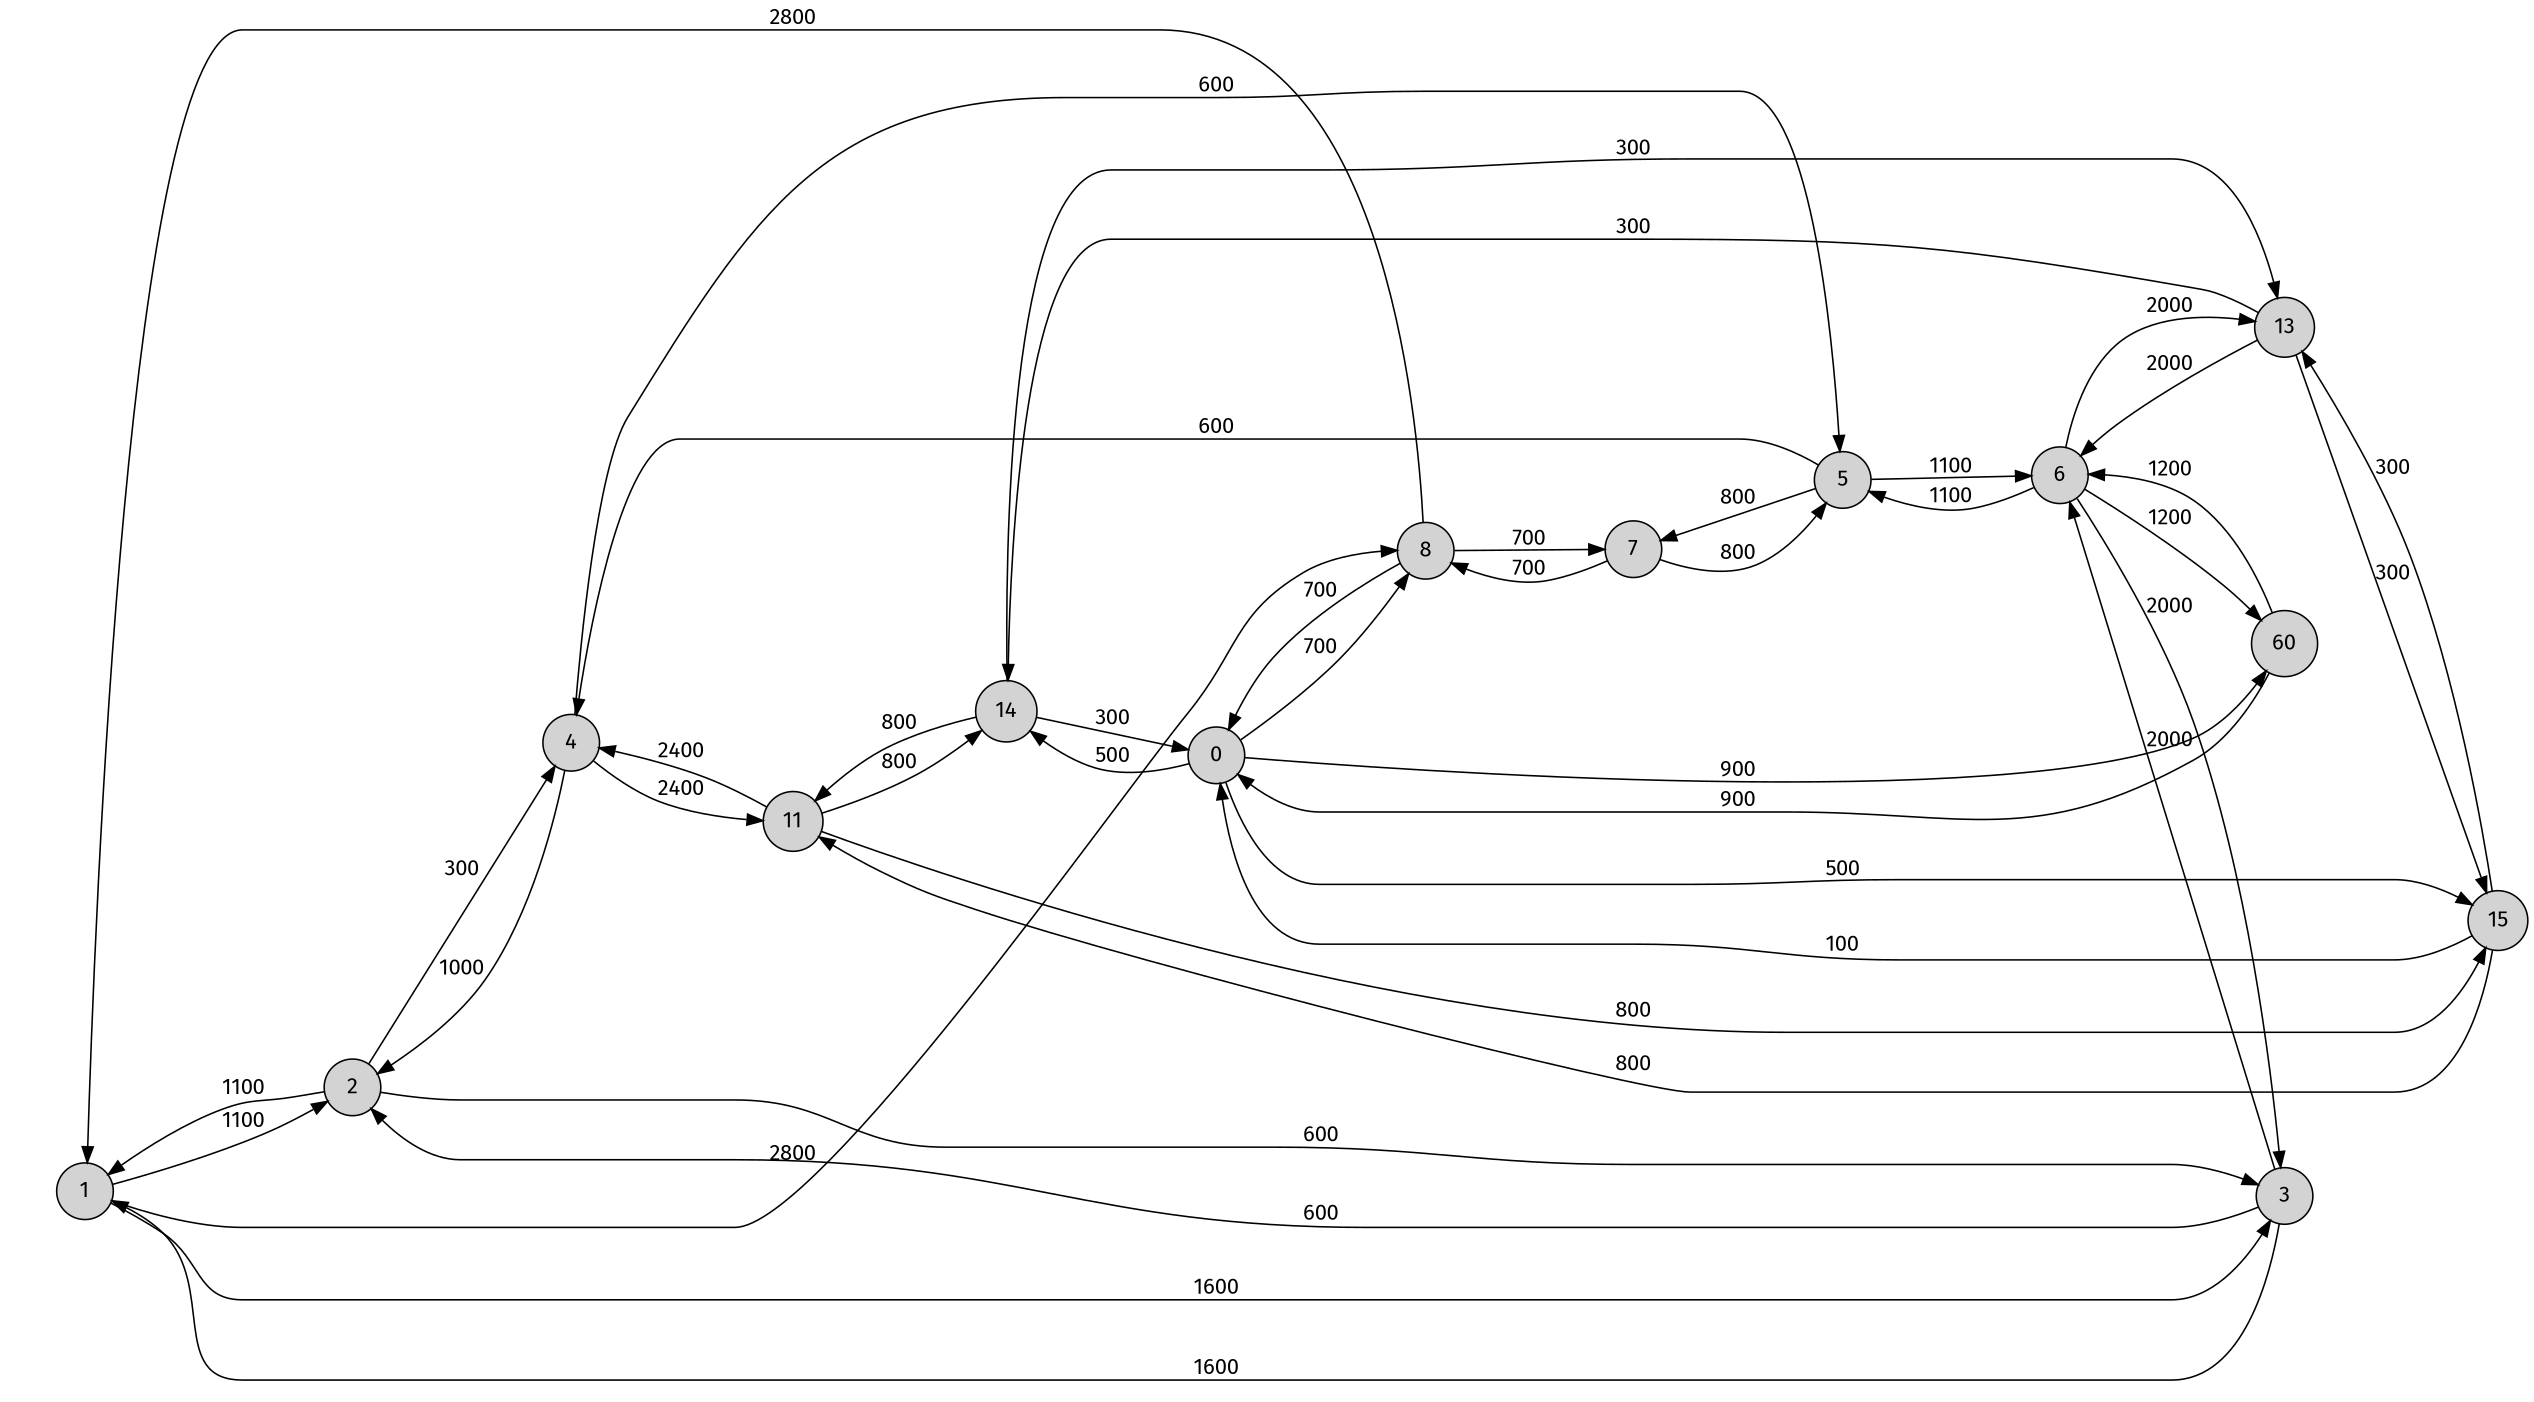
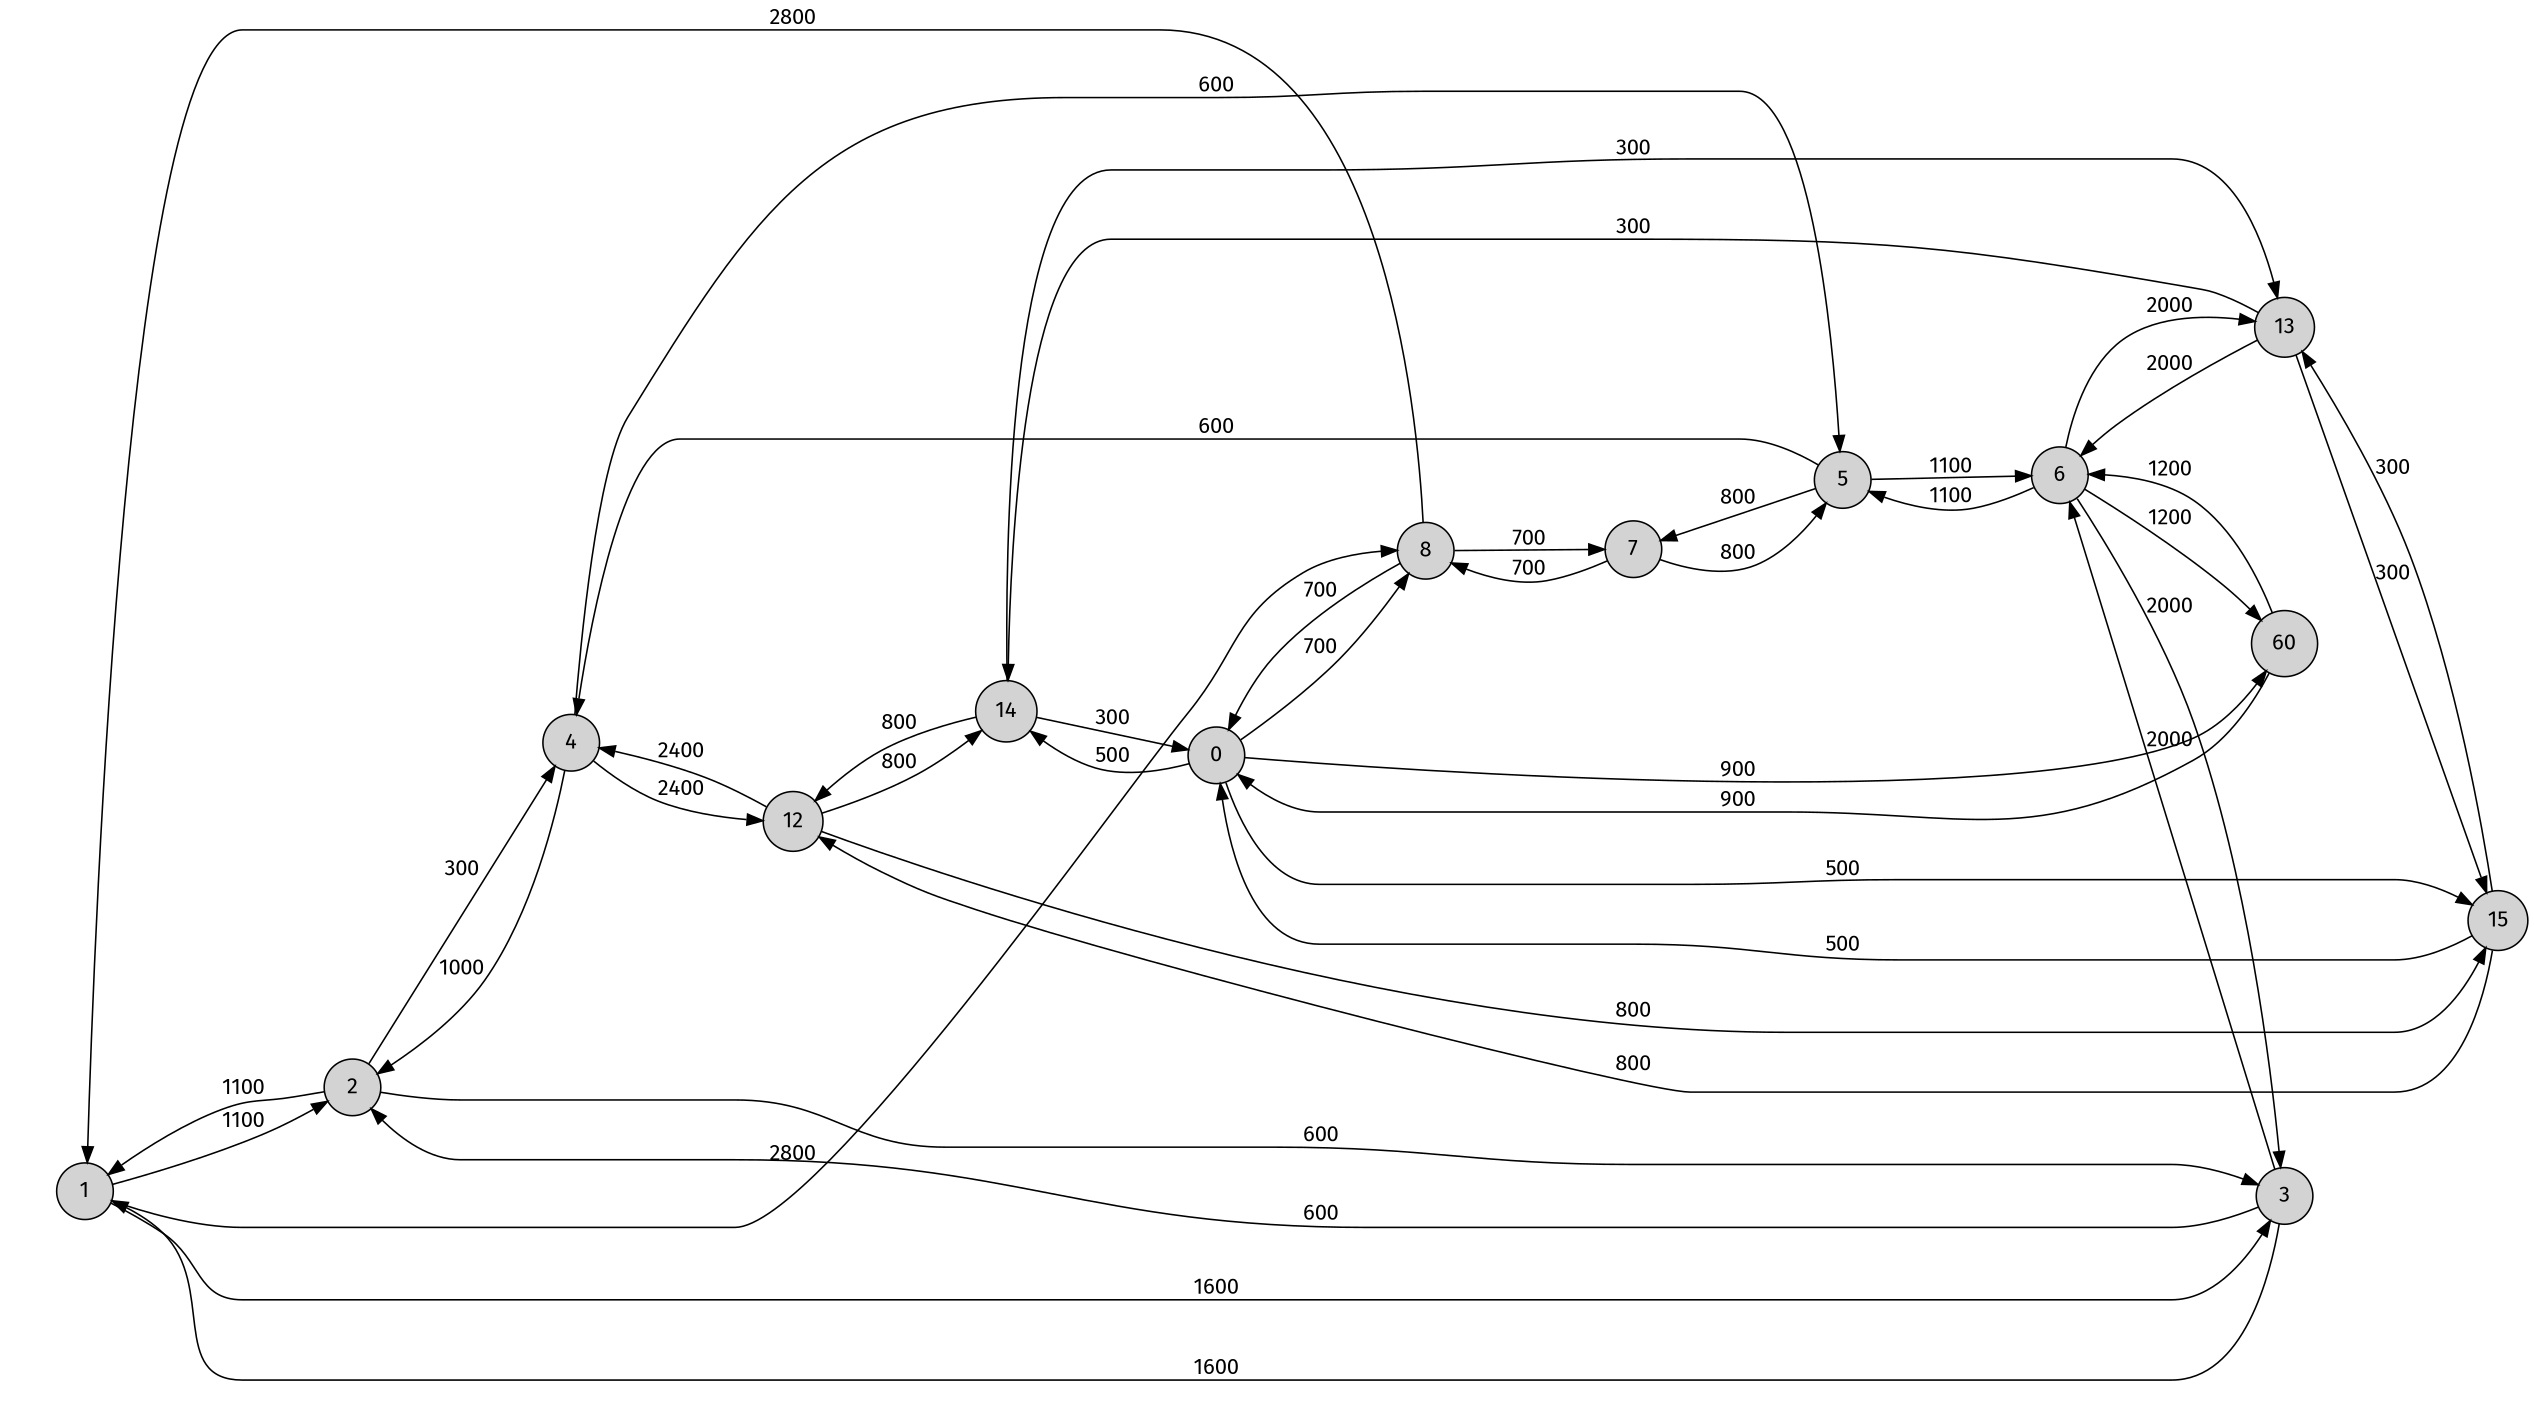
  digraph {
    fontname="Fira Sans"
    rankdir=LR
    node [fontname="Fira Sans" shape=circle style=filled]
    edge [fontname="Fira Sans" minlen=2]
    n1 [fillcolor=white fontcolor=white label=< 			<TABLE BORDER="0"> 				<TR><TD>                    </TD></TR> 				<TR><TD>                    </TD></TR> 				<TR><TD>                    </TD></TR> 				<TR><TD>                    </TD></TR> 			</TABLE>> shape=none]
    1
    2
    3
    8
    4
    6
    7
    n9 [label=0]
    5
-   11
+   11 [label=12]
    n12 [label=60]
    13
    n14 [label=15]
    14
    subgraph sub_1 {
      rank=same
      n1
    }
    1 -> 2 [label=1100]
    1 -> 3 [label=1600]
    1 -> 8 [label=2800]
    2 -> 1 [label=1100]
    2 -> 3 [label=600]
    2 -> 4 [label=300]
    3 -> 1 [label=1600]
    3 -> 2 [label=600]
    3 -> 6 [label=2000]
    8 -> 1 [label=2800]
    8 -> 7 [label=700]
    8 -> n9 [label=700]
    4 -> 2 [label=1000]
    4 -> 5 [label=600]
    4 -> 11 [label=2400]
    6 -> 3 [label=2000]
    6 -> 5 [label=1100]
    6 -> n12 [label=1200]
    6 -> 13 [label=2000]
    7 -> 8 [label=700]
    7 -> 5 [label=800]
    n9 -> 8 [label=700]
    n9 -> n12 [label=900]
    n9 -> n14 [label=500]
    n9 -> 14 [label=500]
    5 -> 4 [label=600]
    5 -> 6 [label=1100]
    5 -> 7 [label=800]
    11 -> 4 [label=2400]
    11 -> n14 [label=800]
    11 -> 14 [label=800]
    n12 -> 6 [label=1200]
    n12 -> n9 [label=900]
    13 -> 6 [label=2000]
    13 -> n14 [label=300]
    13 -> 14 [label=300]
-   n14 -> n9 [label=100]
+   n14 -> n9 [label=500]
    n14 -> 11 [label=800]
    n14 -> 13 [label=300]
    14 -> n9 [label=300]
    14 -> 11 [label=800]
    14 -> 13 [label=300]
  }
